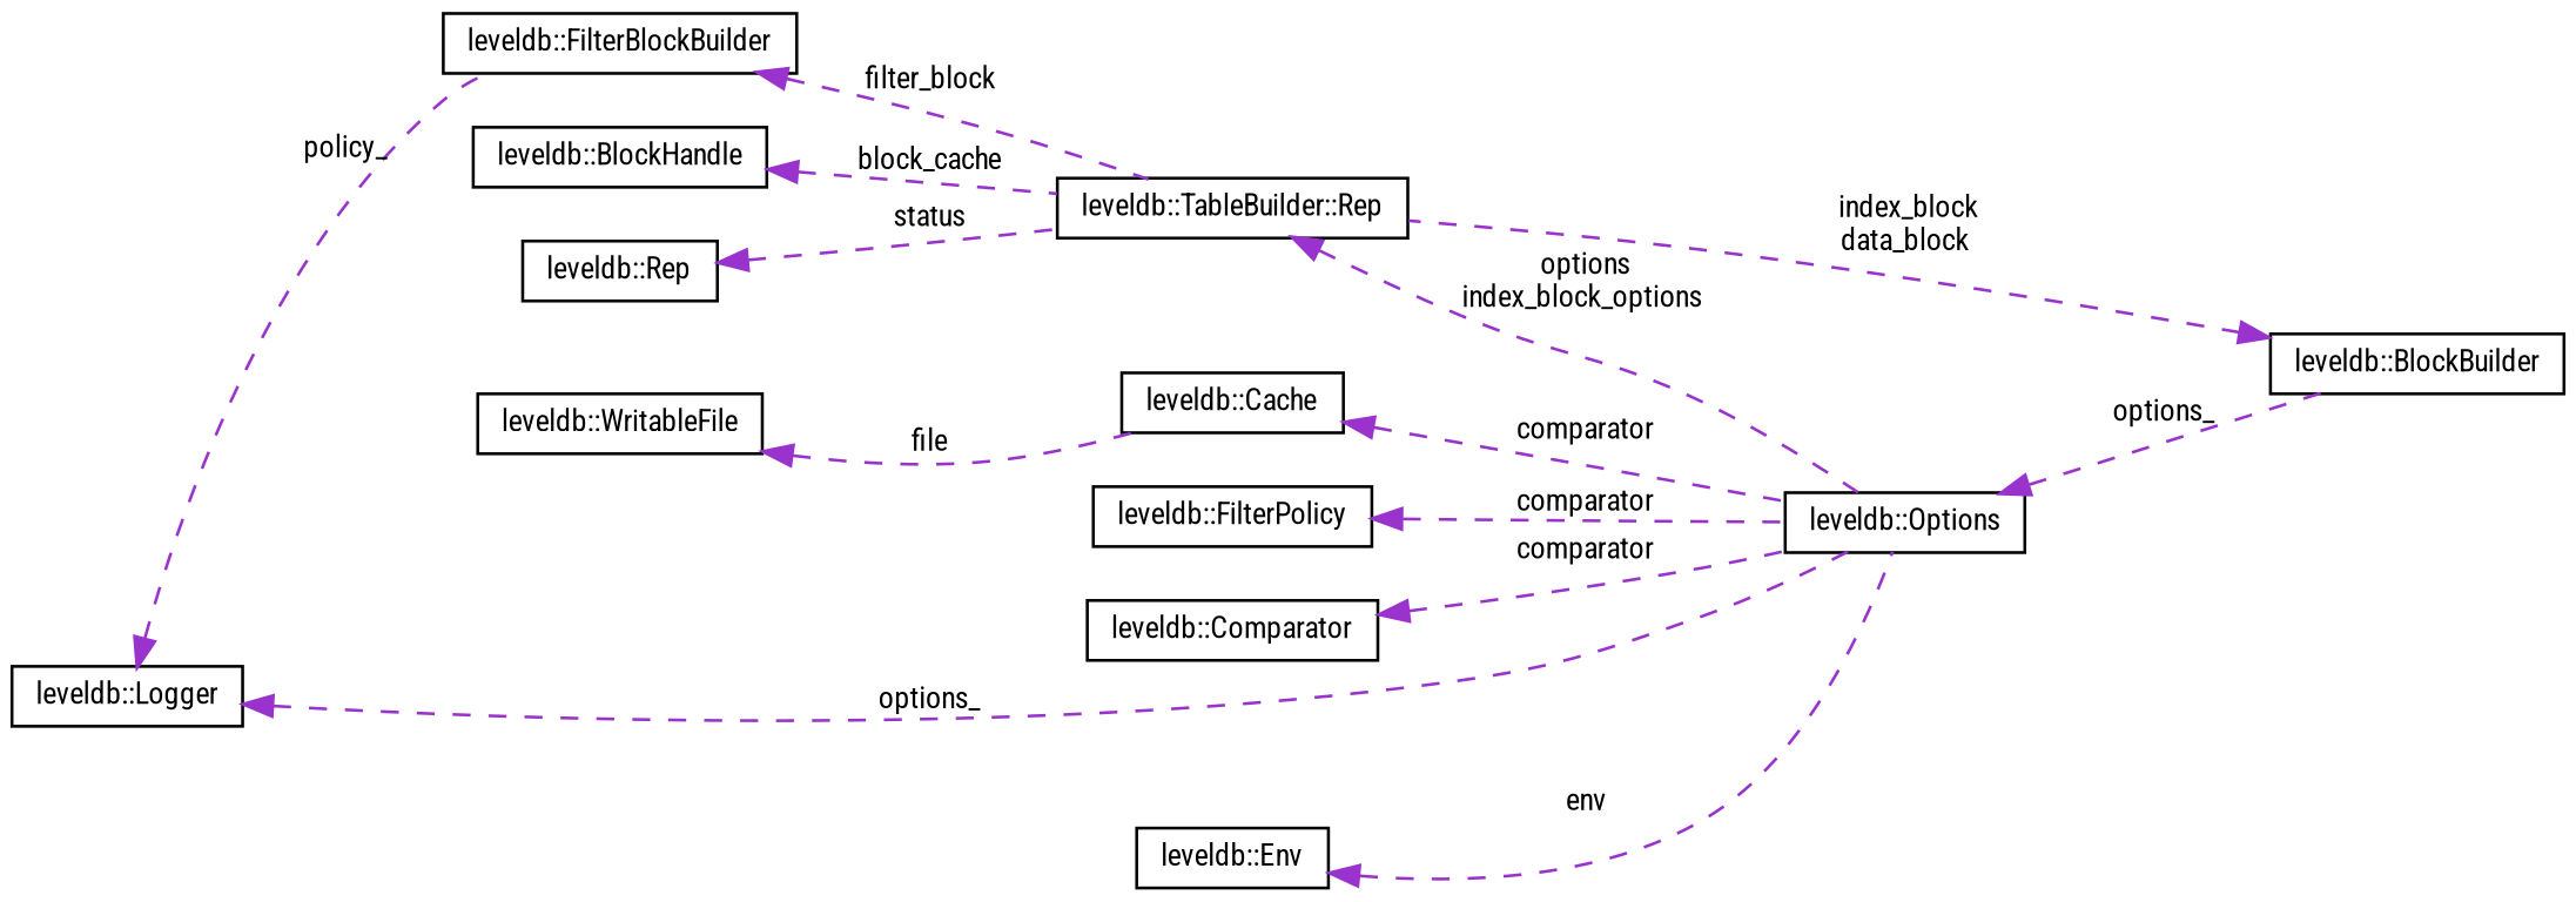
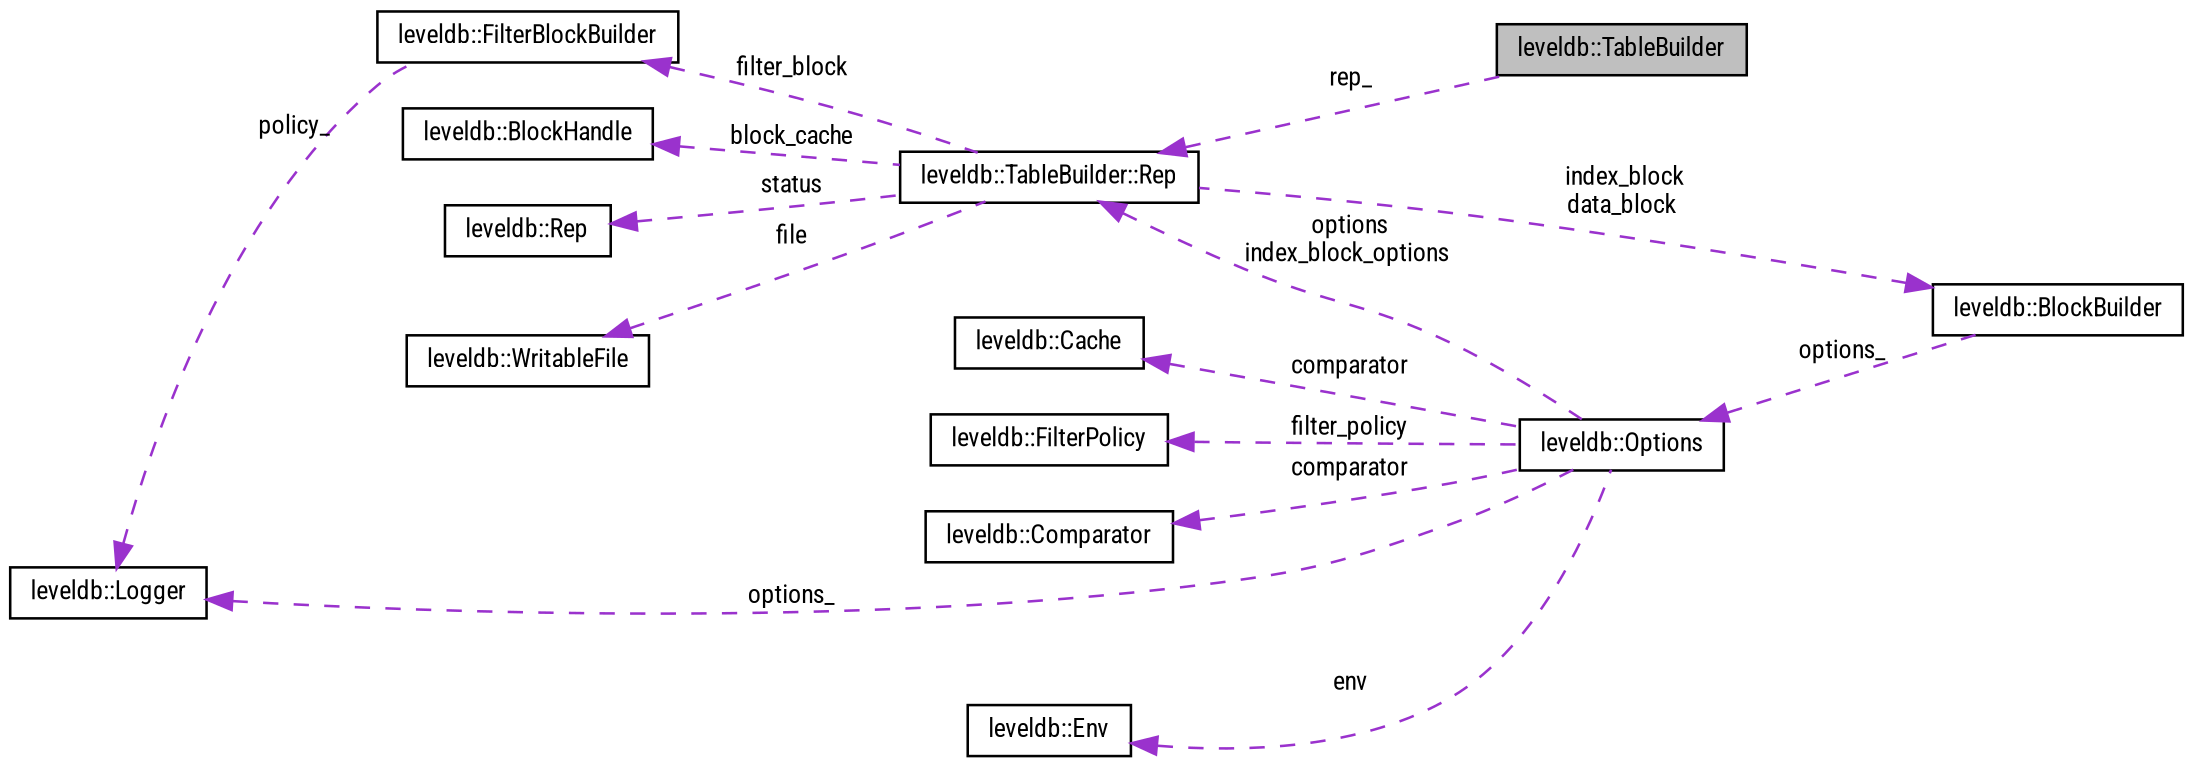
  digraph {
    fontname="Roboto Condensed"
    rankdir=LR
    node [color=black fillcolor=white fontname="Roboto Condensed" fontsize=10 shape=record style=filled]
    edge [color=darkorchid3 dir=back fontname="Roboto Condensed" fontsize=10 labelfontname=Helvetica labelfontsize=10 style=dashed]
+   n1 [fillcolor=grey75 fontcolor=black height=0.2 label="leveldb::TableBuilder" width=0.4]
    n2 [height=0.2 label="leveldb::TableBuilder::Rep" width=0.4]
    n3 [height=0.2 label="leveldb::Options" width=0.4]
    n4 [height=0.2 label="leveldb::WritableFile" width=0.4]
    n5 [height=0.2 label="leveldb::Rep" width=0.4]
    n6 [height=0.2 label="leveldb::BlockBuilder" width=0.4]
    n7 [height=0.2 label="leveldb::FilterPolicy" width=0.4]
    n8 [height=0.2 label="leveldb::FilterBlockBuilder" width=0.4]
    n9 [height=0.2 label="leveldb::Logger" width=0.4]
    n10 [height=0.2 label="leveldb::Env" width=0.4]
    n11 [height=0.2 label="leveldb::Comparator" width=0.4]
    n12 [height=0.2 label="leveldb::Cache" width=0.4]
    n13 [height=0.2 label="leveldb::BlockHandle" width=0.4]
+   n2 -> n1 [label=" rep_"]
    n2 -> n3 [label=" options\nindex_block_options"]
    n3 -> n6 [label=" options_"]
-   n4 -> n12 [label=" file"]
+   n4 -> n2 [label=" file"]
    n5 -> n2 [label=" status"]
    n6 -> n2 [label=" index_block\ndata_block"]
-   n7 -> n3 [label=" comparator"]
+   n7 -> n3 [label=" filter_policy"]
    n8 -> n2 [label=" filter_block"]
    n9 -> n3 [label=" options_"]
    n9 -> n8 [label=" policy_"]
    n10 -> n3 [label=" env"]
    n11 -> n3 [label=" comparator"]
    n12 -> n3 [label=" comparator"]
    n13 -> n2 [label=" block_cache"]
  }
